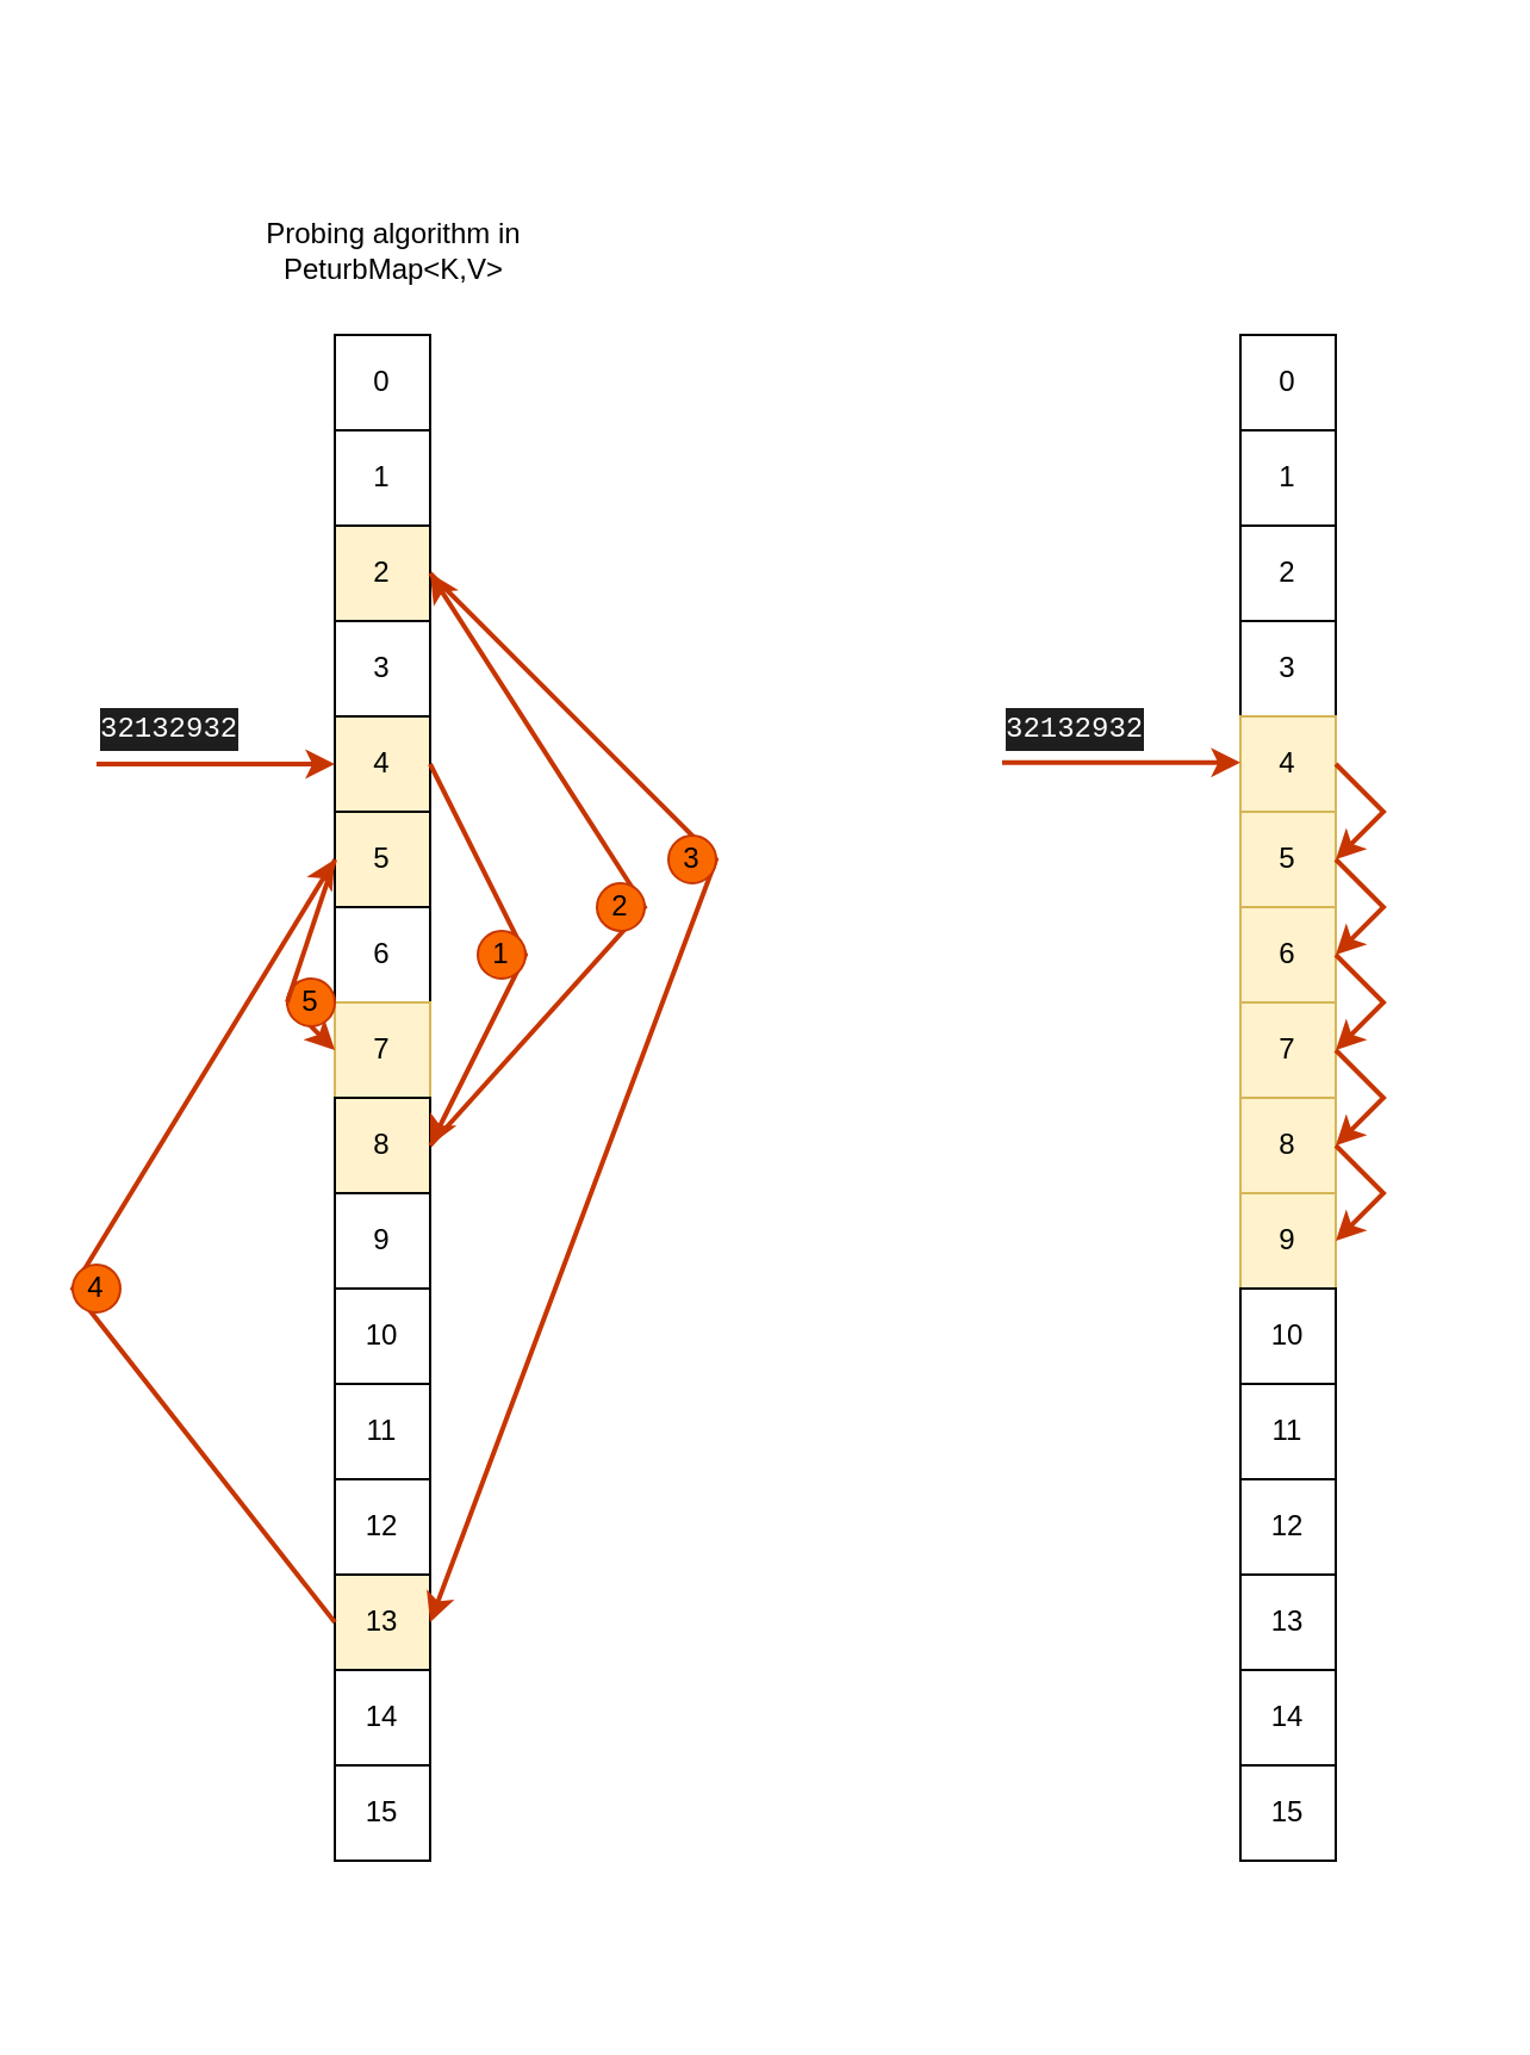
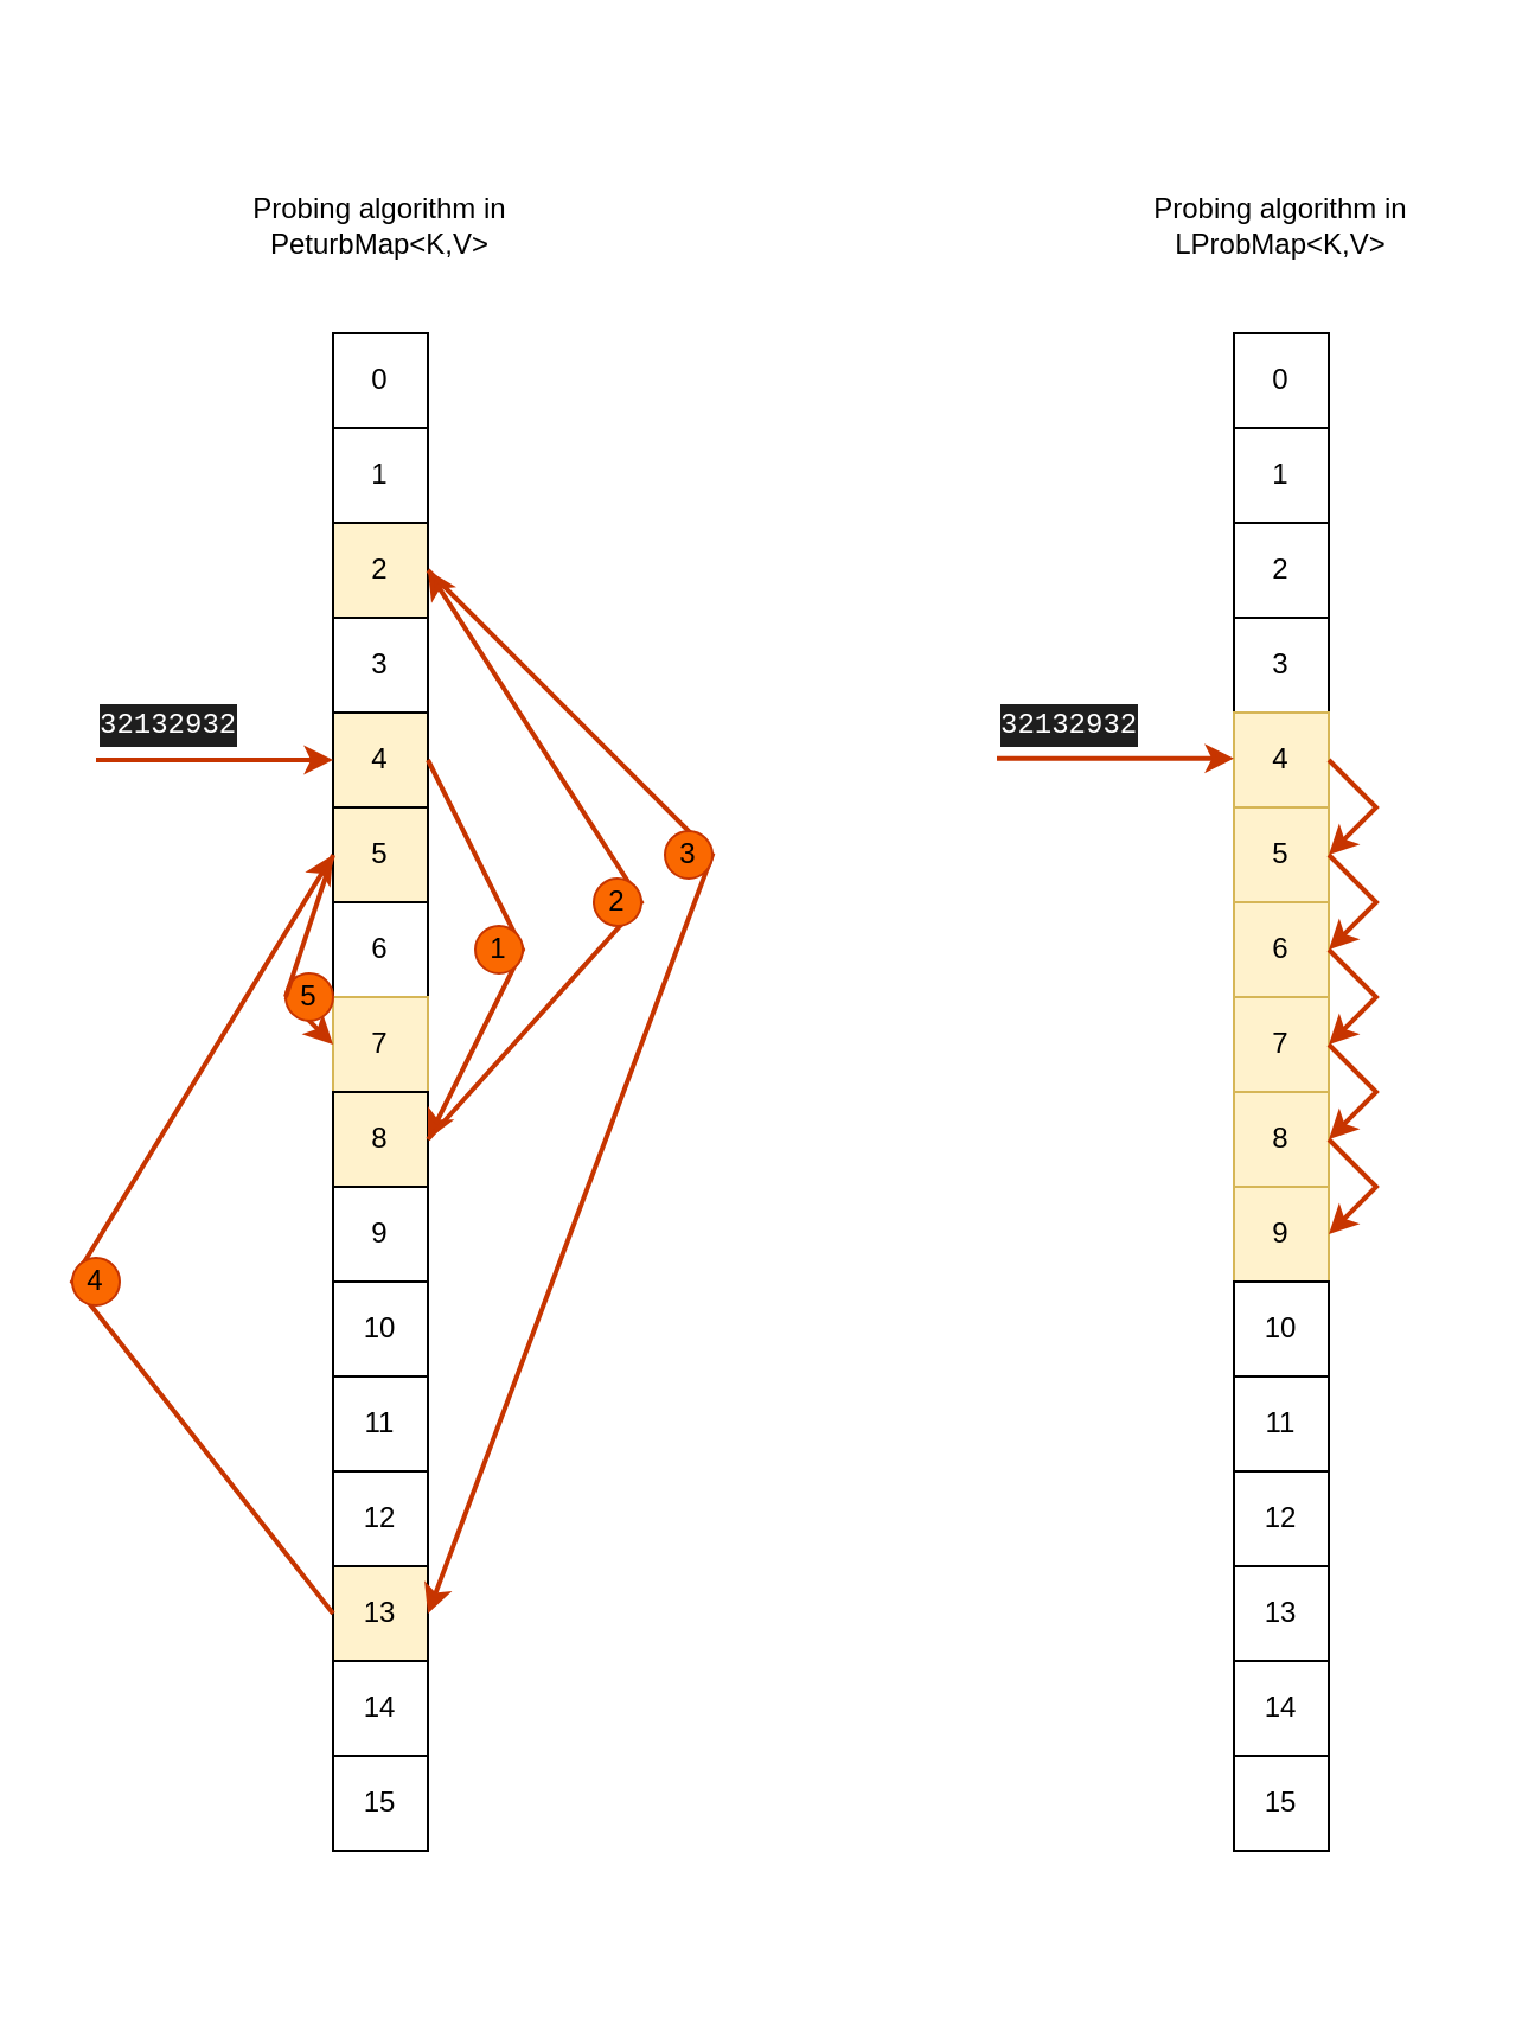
  <mxCell id="0" />
  <mxCell id="1" parent="0" />
  <mxCell id="2" value="" style="rounded=0;whiteSpace=wrap;html=1;fontColor=#FFFFFF;strokeColor=none;fillColor=none;" vertex="1" parent="1"><mxGeometry x="20" y="20" width="600" height="820" as="geometry" /></mxCell>
  <mxCell id="3" value="0" style="whiteSpace=wrap;html=1;aspect=fixed;" vertex="1" parent="1"><mxGeometry x="140" y="140" width="40" height="40" as="geometry" /></mxCell>
  <mxCell id="4" value="1" style="whiteSpace=wrap;html=1;aspect=fixed;" vertex="1" parent="1"><mxGeometry x="140" y="180" width="40" height="40" as="geometry" /></mxCell>
  <mxCell id="5" value="2" style="whiteSpace=wrap;html=1;aspect=fixed;fillColor=#fff2cc;strokeColor=#000000;" vertex="1" parent="1"><mxGeometry x="140" y="220" width="40" height="40" as="geometry" /></mxCell>
  <mxCell id="6" value="3" style="whiteSpace=wrap;html=1;aspect=fixed;" vertex="1" parent="1"><mxGeometry x="140" y="260" width="40" height="40" as="geometry" /></mxCell>
  <mxCell id="7" value="4" style="whiteSpace=wrap;html=1;aspect=fixed;fillColor=#fff2cc;strokeColor=#000000;" vertex="1" parent="1"><mxGeometry x="140" y="300" width="40" height="40" as="geometry" /></mxCell>
  <mxCell id="8" value="5" style="whiteSpace=wrap;html=1;aspect=fixed;fillColor=#fff2cc;strokeColor=#000000;" vertex="1" parent="1"><mxGeometry x="140" y="340" width="40" height="40" as="geometry" /></mxCell>
  <mxCell id="9" value="6" style="whiteSpace=wrap;html=1;aspect=fixed;" vertex="1" parent="1"><mxGeometry x="140" y="380" width="40" height="40" as="geometry" /></mxCell>
  <mxCell id="10" value="7" style="whiteSpace=wrap;html=1;aspect=fixed;fillColor=#fff2cc;strokeColor=#d6b656;" vertex="1" parent="1"><mxGeometry x="140" y="420" width="40" height="40" as="geometry" /></mxCell>
  <mxCell id="11" value="8" style="whiteSpace=wrap;html=1;aspect=fixed;fillColor=#fff2cc;strokeColor=#000000;" vertex="1" parent="1"><mxGeometry x="140" y="460" width="40" height="40" as="geometry" /></mxCell>
  <mxCell id="12" value="9" style="whiteSpace=wrap;html=1;aspect=fixed;" vertex="1" parent="1"><mxGeometry x="140" y="500" width="40" height="40" as="geometry" /></mxCell>
  <mxCell id="13" value="10" style="whiteSpace=wrap;html=1;aspect=fixed;" vertex="1" parent="1"><mxGeometry x="140" y="540" width="40" height="40" as="geometry" /></mxCell>
  <mxCell id="14" value="11" style="whiteSpace=wrap;html=1;aspect=fixed;" vertex="1" parent="1"><mxGeometry x="140" y="580" width="40" height="40" as="geometry" /></mxCell>
  <mxCell id="15" value="12" style="whiteSpace=wrap;html=1;aspect=fixed;" vertex="1" parent="1"><mxGeometry x="140" y="620" width="40" height="40" as="geometry" /></mxCell>
  <mxCell id="16" value="13" style="whiteSpace=wrap;html=1;aspect=fixed;fillColor=#fff2cc;strokeColor=#000000;" vertex="1" parent="1"><mxGeometry x="140" y="660" width="40" height="40" as="geometry" /></mxCell>
  <mxCell id="17" value="14" style="whiteSpace=wrap;html=1;aspect=fixed;" vertex="1" parent="1"><mxGeometry x="140" y="700" width="40" height="40" as="geometry" /></mxCell>
  <mxCell id="18" value="15" style="whiteSpace=wrap;html=1;aspect=fixed;" vertex="1" parent="1"><mxGeometry x="140" y="740" width="40" height="40" as="geometry" /></mxCell>
  <mxCell id="19" value="0" style="whiteSpace=wrap;html=1;aspect=fixed;" vertex="1" parent="1"><mxGeometry x="520" y="140" width="40" height="40" as="geometry" /></mxCell>
  <mxCell id="20" value="1" style="whiteSpace=wrap;html=1;aspect=fixed;" vertex="1" parent="1"><mxGeometry x="520" y="180" width="40" height="40" as="geometry" /></mxCell>
  <mxCell id="21" value="2" style="whiteSpace=wrap;html=1;aspect=fixed;" vertex="1" parent="1"><mxGeometry x="520" y="220" width="40" height="40" as="geometry" /></mxCell>
  <mxCell id="22" value="3" style="whiteSpace=wrap;html=1;aspect=fixed;" vertex="1" parent="1"><mxGeometry x="520" y="260" width="40" height="40" as="geometry" /></mxCell>
  <mxCell id="23" value="4" style="whiteSpace=wrap;html=1;aspect=fixed;fillColor=#fff2cc;strokeColor=#d6b656;" vertex="1" parent="1"><mxGeometry x="520" y="300" width="40" height="40" as="geometry" /></mxCell>
  <mxCell id="24" value="5" style="whiteSpace=wrap;html=1;aspect=fixed;fillColor=#fff2cc;strokeColor=#d6b656;" vertex="1" parent="1"><mxGeometry x="520" y="340" width="40" height="40" as="geometry" /></mxCell>
  <mxCell id="25" value="6" style="whiteSpace=wrap;html=1;aspect=fixed;fillColor=#fff2cc;strokeColor=#d6b656;" vertex="1" parent="1"><mxGeometry x="520" y="380" width="40" height="40" as="geometry" /></mxCell>
  <mxCell id="26" value="7" style="whiteSpace=wrap;html=1;aspect=fixed;fillColor=#fff2cc;strokeColor=#d6b656;" vertex="1" parent="1"><mxGeometry x="520" y="420" width="40" height="40" as="geometry" /></mxCell>
  <mxCell id="27" value="8" style="whiteSpace=wrap;html=1;aspect=fixed;fillColor=#fff2cc;strokeColor=#d6b656;" vertex="1" parent="1"><mxGeometry x="520" y="460" width="40" height="40" as="geometry" /></mxCell>
  <mxCell id="28" value="9" style="whiteSpace=wrap;html=1;aspect=fixed;fillColor=#fff2cc;strokeColor=#d6b656;" vertex="1" parent="1"><mxGeometry x="520" y="500" width="40" height="40" as="geometry" /></mxCell>
  <mxCell id="29" value="10" style="whiteSpace=wrap;html=1;aspect=fixed;" vertex="1" parent="1"><mxGeometry x="520" y="540" width="40" height="40" as="geometry" /></mxCell>
  <mxCell id="30" value="11" style="whiteSpace=wrap;html=1;aspect=fixed;" vertex="1" parent="1"><mxGeometry x="520" y="580" width="40" height="40" as="geometry" /></mxCell>
  <mxCell id="31" value="12" style="whiteSpace=wrap;html=1;aspect=fixed;" vertex="1" parent="1"><mxGeometry x="520" y="620" width="40" height="40" as="geometry" /></mxCell>
  <mxCell id="32" value="13" style="whiteSpace=wrap;html=1;aspect=fixed;" vertex="1" parent="1"><mxGeometry x="520" y="660" width="40" height="40" as="geometry" /></mxCell>
  <mxCell id="33" value="14" style="whiteSpace=wrap;html=1;aspect=fixed;" vertex="1" parent="1"><mxGeometry x="520" y="700" width="40" height="40" as="geometry" /></mxCell>
  <mxCell id="34" value="15" style="whiteSpace=wrap;html=1;aspect=fixed;" vertex="1" parent="1"><mxGeometry x="520" y="740" width="40" height="40" as="geometry" /></mxCell>
  <mxCell id="35" value="" style="endArrow=classic;html=1;rounded=0;exitX=1;exitY=0.5;exitDx=0;exitDy=0;entryX=1;entryY=0.5;entryDx=0;entryDy=0;fillColor=#fa6800;strokeColor=#C73500;strokeWidth=2;" edge="1" parent="1" source="7" target="11"><mxGeometry width="50" height="50" relative="1" as="geometry"><mxPoint x="370" y="470" as="sourcePoint" /><mxPoint x="420" y="420" as="targetPoint" /><Array as="points"><mxPoint x="220" y="400" /></Array></mxGeometry></mxCell>
  <mxCell id="36" value="" style="endArrow=classic;html=1;rounded=0;exitX=1;exitY=0.5;exitDx=0;exitDy=0;entryX=1;entryY=0.5;entryDx=0;entryDy=0;fillColor=#fa6800;strokeColor=#C73500;strokeWidth=2;" edge="1" parent="1" source="11" target="5"><mxGeometry width="50" height="50" relative="1" as="geometry"><mxPoint x="370" y="470" as="sourcePoint" /><mxPoint x="420" y="420" as="targetPoint" /><Array as="points"><mxPoint x="270" y="380" /></Array></mxGeometry></mxCell>
  <mxCell id="37" value="" style="endArrow=classic;html=1;rounded=0;exitX=1;exitY=0.5;exitDx=0;exitDy=0;entryX=1;entryY=0.5;entryDx=0;entryDy=0;strokeWidth=2;fillColor=#fa6800;strokeColor=#C73500;" edge="1" parent="1" source="5" target="16"><mxGeometry width="50" height="50" relative="1" as="geometry"><mxPoint x="370" y="470" as="sourcePoint" /><mxPoint x="420" y="420" as="targetPoint" /><Array as="points"><mxPoint x="300" y="360" /></Array></mxGeometry></mxCell>
  <mxCell id="38" value="" style="endArrow=classic;html=1;rounded=0;exitX=0;exitY=0.5;exitDx=0;exitDy=0;entryX=0;entryY=0.5;entryDx=0;entryDy=0;strokeWidth=2;fillColor=#fa6800;strokeColor=#C73500;" edge="1" parent="1" source="16" target="8"><mxGeometry width="50" height="50" relative="1" as="geometry"><mxPoint x="70" y="700" as="sourcePoint" /><mxPoint x="120" y="650" as="targetPoint" /><Array as="points"><mxPoint x="30" y="540" /></Array></mxGeometry></mxCell>
  <mxCell id="39" value="" style="endArrow=classic;html=1;rounded=0;exitX=0;exitY=0.5;exitDx=0;exitDy=0;entryX=0;entryY=0.5;entryDx=0;entryDy=0;startArrow=none;fillColor=#fa6800;strokeColor=#C73500;strokeWidth=2;" edge="1" parent="1" source="44" target="10"><mxGeometry width="50" height="50" relative="1" as="geometry"><mxPoint x="370" y="470" as="sourcePoint" /><mxPoint x="420" y="420" as="targetPoint" /><Array as="points"><mxPoint x="120" y="420" /></Array></mxGeometry></mxCell>
  <mxCell id="40" value="1" style="ellipse;whiteSpace=wrap;html=1;aspect=fixed;fillColor=#fa6800;fontColor=#000000;strokeColor=#C73500;" vertex="1" parent="1"><mxGeometry x="200" y="390" width="20" height="20" as="geometry" /></mxCell>
  <mxCell id="41" value="2" style="ellipse;whiteSpace=wrap;html=1;aspect=fixed;fillColor=#fa6800;fontColor=#000000;strokeColor=#C73500;" vertex="1" parent="1"><mxGeometry x="250" y="370" width="20" height="20" as="geometry" /></mxCell>
  <mxCell id="42" value="3" style="ellipse;whiteSpace=wrap;html=1;aspect=fixed;fillColor=#fa6800;fontColor=#000000;strokeColor=#C73500;" vertex="1" parent="1"><mxGeometry x="280" y="350" width="20" height="20" as="geometry" /></mxCell>
  <mxCell id="43" value="4" style="ellipse;whiteSpace=wrap;html=1;aspect=fixed;fillColor=#fa6800;fontColor=#000000;strokeColor=#C73500;" vertex="1" parent="1"><mxGeometry x="30" y="530" width="20" height="20" as="geometry" /></mxCell>
  <mxCell id="44" value="5" style="ellipse;whiteSpace=wrap;html=1;aspect=fixed;fillColor=#fa6800;fontColor=#000000;strokeColor=#C73500;" vertex="1" parent="1"><mxGeometry x="120" y="410" width="20" height="20" as="geometry" /></mxCell>
  <mxCell id="45" value="" style="endArrow=none;html=1;rounded=0;exitX=0;exitY=0.5;exitDx=0;exitDy=0;entryX=0;entryY=0.5;entryDx=0;entryDy=0;fillColor=#fa6800;strokeColor=#C73500;strokeWidth=2;" edge="1" parent="1" source="8" target="44"><mxGeometry width="50" height="50" relative="1" as="geometry"><mxPoint x="140" y="360" as="sourcePoint" /><mxPoint x="140" y="440" as="targetPoint" /><Array as="points" /></mxGeometry></mxCell>
  <mxCell id="46" value="" style="endArrow=classic;html=1;rounded=0;strokeWidth=2;exitX=1;exitY=0.5;exitDx=0;exitDy=0;entryX=1;entryY=0.5;entryDx=0;entryDy=0;fillColor=#fa6800;strokeColor=#C73500;" edge="1" parent="1" source="23" target="24"><mxGeometry width="50" height="50" relative="1" as="geometry"><mxPoint x="590" y="330" as="sourcePoint" /><mxPoint x="640" y="280" as="targetPoint" /><Array as="points"><mxPoint x="580" y="340" /></Array></mxGeometry></mxCell>
  <mxCell id="47" value="" style="endArrow=classic;html=1;rounded=0;strokeWidth=2;exitX=1;exitY=0.5;exitDx=0;exitDy=0;entryX=1;entryY=0.5;entryDx=0;entryDy=0;fillColor=#fa6800;strokeColor=#C73500;" edge="1" parent="1"><mxGeometry width="50" height="50" relative="1" as="geometry"><mxPoint x="560" y="360" as="sourcePoint" /><mxPoint x="560" y="400" as="targetPoint" /><Array as="points"><mxPoint x="580" y="380" /></Array></mxGeometry></mxCell>
  <mxCell id="48" value="" style="endArrow=classic;html=1;rounded=0;strokeWidth=2;exitX=1;exitY=0.5;exitDx=0;exitDy=0;entryX=1;entryY=0.5;entryDx=0;entryDy=0;fillColor=#fa6800;strokeColor=#C73500;" edge="1" parent="1"><mxGeometry width="50" height="50" relative="1" as="geometry"><mxPoint x="560" y="400" as="sourcePoint" /><mxPoint x="560" y="440" as="targetPoint" /><Array as="points"><mxPoint x="580" y="420" /></Array></mxGeometry></mxCell>
  <mxCell id="49" value="" style="endArrow=classic;html=1;rounded=0;strokeWidth=2;exitX=1;exitY=0.5;exitDx=0;exitDy=0;entryX=1;entryY=0.5;entryDx=0;entryDy=0;fillColor=#fa6800;strokeColor=#C73500;" edge="1" parent="1"><mxGeometry width="50" height="50" relative="1" as="geometry"><mxPoint x="560" y="440" as="sourcePoint" /><mxPoint x="560" y="480" as="targetPoint" /><Array as="points"><mxPoint x="580" y="460" /></Array></mxGeometry></mxCell>
  <mxCell id="50" value="" style="endArrow=classic;html=1;rounded=0;strokeWidth=2;exitX=1;exitY=0.5;exitDx=0;exitDy=0;entryX=1;entryY=0.5;entryDx=0;entryDy=0;fillColor=#fa6800;strokeColor=#C73500;" edge="1" parent="1"><mxGeometry width="50" height="50" relative="1" as="geometry"><mxPoint x="560" y="480" as="sourcePoint" /><mxPoint x="560" y="520" as="targetPoint" /><Array as="points"><mxPoint x="580" y="500" /></Array></mxGeometry></mxCell>
- <mxCell id="51" value="Probing algorithm in PeturbMap&amp;lt;K,V&amp;gt;" style="text;html=1;strokeColor=none;fillColor=none;align=center;verticalAlign=middle;whiteSpace=wrap;rounded=0;" vertex="1" parent="1"><mxGeometry x="95" y="90" width="140" height="30" as="geometry" /></mxCell>
+ <mxCell id="51" value="Probing algorithm in PeturbMap&amp;lt;K,V&amp;gt;" style="text;html=1;strokeColor=none;fillColor=none;align=center;verticalAlign=middle;whiteSpace=wrap;rounded=0;" vertex="1" parent="1"><mxGeometry x="90" y="80" width="140" height="30" as="geometry" /></mxCell>
+ <mxCell id="52" value="Probing algorithm in LProbMap&amp;lt;K,V&amp;gt;" style="text;html=1;strokeColor=none;fillColor=none;align=center;verticalAlign=middle;whiteSpace=wrap;rounded=0;" vertex="1" parent="1"><mxGeometry x="470" y="80" width="140" height="30" as="geometry" /></mxCell>
  <mxCell id="53" value="" style="endArrow=classic;html=1;rounded=0;strokeWidth=2;entryX=0;entryY=0.5;entryDx=0;entryDy=0;fillColor=#fa6800;strokeColor=#C73500;" edge="1" parent="1" target="7"><mxGeometry width="50" height="50" relative="1" as="geometry"><mxPoint x="40" y="320" as="sourcePoint" /><mxPoint x="100" y="320" as="targetPoint" /></mxGeometry></mxCell>
  <mxCell id="54" value="" style="endArrow=classic;html=1;rounded=0;strokeWidth=2;entryX=0;entryY=0.5;entryDx=0;entryDy=0;fillColor=#fa6800;strokeColor=#C73500;" edge="1" parent="1"><mxGeometry width="50" height="50" relative="1" as="geometry"><mxPoint x="420" y="319.41" as="sourcePoint" /><mxPoint x="520" y="319.41" as="targetPoint" /></mxGeometry></mxCell>
  <mxCell id="55" value="&lt;div style=&quot;background-color: rgb(30 , 30 , 30) ; font-family: &amp;#34;menlo&amp;#34; , &amp;#34;monaco&amp;#34; , &amp;#34;courier new&amp;#34; , monospace ; font-weight: normal ; font-size: 12px ; line-height: 18px&quot;&gt;&lt;div&gt;&lt;font color=&quot;#ffffff&quot;&gt;32132932&lt;/font&gt;&lt;/div&gt;&lt;/div&gt;" style="text;whiteSpace=wrap;html=1;" vertex="1" parent="1"><mxGeometry x="40" y="290" width="80" height="30" as="geometry" /></mxCell>
  <mxCell id="56" value="&lt;div style=&quot;background-color: rgb(30 , 30 , 30) ; font-family: &amp;#34;menlo&amp;#34; , &amp;#34;monaco&amp;#34; , &amp;#34;courier new&amp;#34; , monospace ; font-weight: normal ; font-size: 12px ; line-height: 18px&quot;&gt;&lt;div&gt;&lt;font color=&quot;#ffffff&quot;&gt;32132932&lt;/font&gt;&lt;/div&gt;&lt;/div&gt;" style="text;whiteSpace=wrap;html=1;" vertex="1" parent="1"><mxGeometry x="420" y="290" width="80" height="30" as="geometry" /></mxCell>
